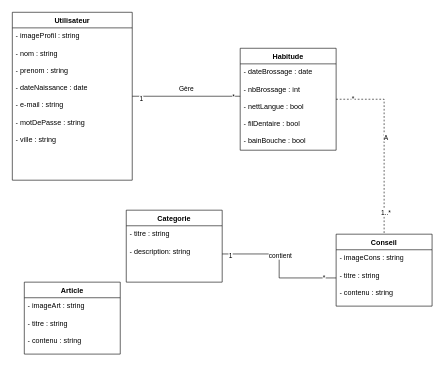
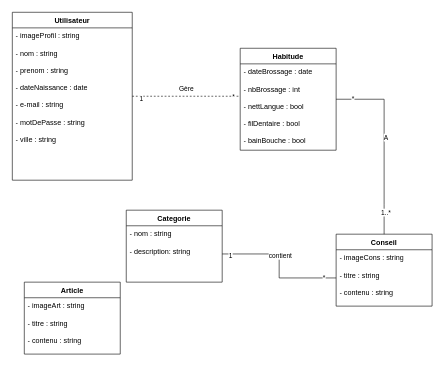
  <mxCell id="0" />
  <mxCell id="1" parent="0" />
  <mxCell id="2" value="Utilisateur" style="swimlane;fontStyle=1;align=center;verticalAlign=top;childLayout=stackLayout;horizontal=1;startSize=26;horizontalStack=0;resizeParent=1;resizeParentMax=0;resizeLast=0;collapsible=1;marginBottom=0;whiteSpace=wrap;html=1;" parent="1" vertex="1"><mxGeometry x="20" y="20" width="200" height="280" as="geometry" /></mxCell>
  <mxCell id="3" value="- imageProfil : string&lt;br&gt;&lt;font style=&quot;font-size: 6px;&quot;&gt;&lt;br&gt;&lt;/font&gt;- nom : string&lt;br&gt;&lt;font style=&quot;font-size: 8px;&quot;&gt;&lt;br&gt;&lt;/font&gt;- prenom : string&lt;br&gt;&lt;br&gt;- dateNaissance : date&lt;br&gt;&lt;br&gt;- e-mail : string&lt;br&gt;&lt;br&gt;- motDePasse : string&lt;br&gt;&lt;br&gt;- ville : string" style="text;strokeColor=none;fillColor=none;align=left;verticalAlign=top;spacingLeft=4;spacingRight=4;overflow=hidden;rotatable=0;points=[[0,0.5],[1,0.5]];portConstraint=eastwest;whiteSpace=wrap;html=1;" parent="2" vertex="1"><mxGeometry y="26" width="200" height="254" as="geometry" /></mxCell>
  <mxCell id="4" value="Habitude" style="swimlane;fontStyle=1;align=center;verticalAlign=top;childLayout=stackLayout;horizontal=1;startSize=26;horizontalStack=0;resizeParent=1;resizeParentMax=0;resizeLast=0;collapsible=1;marginBottom=0;whiteSpace=wrap;html=1;" parent="1" vertex="1"><mxGeometry x="400" y="80" width="160" height="170" as="geometry" /></mxCell>
  <mxCell id="5" value="- dateBrossage : date&lt;br&gt;&lt;br&gt;- nbBrossage : int&lt;br&gt;&lt;br&gt;- nettLangue : bool&lt;br&gt;&lt;br&gt;- filDentaire : bool&lt;br&gt;&lt;br&gt;- bainBouche : bool" style="text;strokeColor=none;fillColor=none;align=left;verticalAlign=top;spacingLeft=4;spacingRight=4;overflow=hidden;rotatable=0;points=[[0,0.5],[1,0.5]];portConstraint=eastwest;whiteSpace=wrap;html=1;" parent="4" vertex="1"><mxGeometry y="26" width="160" height="144" as="geometry" /></mxCell>
  <mxCell id="6" value="Conseil" style="swimlane;fontStyle=1;align=center;verticalAlign=top;childLayout=stackLayout;horizontal=1;startSize=26;horizontalStack=0;resizeParent=1;resizeParentMax=0;resizeLast=0;collapsible=1;marginBottom=0;whiteSpace=wrap;html=1;" parent="1" vertex="1"><mxGeometry x="560" y="390" width="160" height="120" as="geometry" /></mxCell>
  <mxCell id="7" value="- imageCons : string&lt;br&gt;&lt;br&gt;- titre : string&lt;br&gt;&lt;br&gt;- contenu : string" style="text;strokeColor=none;fillColor=none;align=left;verticalAlign=top;spacingLeft=4;spacingRight=4;overflow=hidden;rotatable=0;points=[[0,0.5],[1,0.5]];portConstraint=eastwest;whiteSpace=wrap;html=1;" parent="6" vertex="1"><mxGeometry y="26" width="160" height="94" as="geometry" /></mxCell>
  <mxCell id="8" value="Article" style="swimlane;fontStyle=1;align=center;verticalAlign=top;childLayout=stackLayout;horizontal=1;startSize=26;horizontalStack=0;resizeParent=1;resizeParentMax=0;resizeLast=0;collapsible=1;marginBottom=0;whiteSpace=wrap;html=1;" parent="1" vertex="1"><mxGeometry x="40" y="470" width="160" height="120" as="geometry" /></mxCell>
  <mxCell id="9" value="- imageArt : string&lt;br&gt;&lt;br&gt;- titre : string&lt;br&gt;&lt;br&gt;- contenu : string" style="text;strokeColor=none;fillColor=none;align=left;verticalAlign=top;spacingLeft=4;spacingRight=4;overflow=hidden;rotatable=0;points=[[0,0.5],[1,0.5]];portConstraint=eastwest;whiteSpace=wrap;html=1;" parent="8" vertex="1"><mxGeometry y="26" width="160" height="94" as="geometry" /></mxCell>
- <mxCell id="10" value="Gère" style="endArrow=none;html=1;endSize=12;startArrow=none;startSize=14;startFill=0;edgeStyle=orthogonalEdgeStyle;align=center;verticalAlign=bottom;endFill=0;rounded=0;" parent="1" source="2" target="4" edge="1"><mxGeometry x="0.004" y="3" relative="1" as="geometry"><mxPoint x="140" y="197" as="sourcePoint" /><mxPoint x="345" y="290" as="targetPoint" /><Array as="points"><mxPoint x="410" y="150" /><mxPoint x="410" y="150" /></Array><mxPoint as="offset" /></mxGeometry></mxCell>
+ <mxCell id="10" value="Gère" style="endArrow=none;html=1;endSize=12;startArrow=none;startSize=14;startFill=0;edgeStyle=orthogonalEdgeStyle;align=center;verticalAlign=bottom;endFill=0;rounded=0;dashed=1;" parent="1" source="2" target="4" edge="1"><mxGeometry x="0.004" y="3" relative="1" as="geometry"><mxPoint x="140" y="197" as="sourcePoint" /><mxPoint x="345" y="290" as="targetPoint" /><Array as="points"><mxPoint x="410" y="150" /><mxPoint x="410" y="150" /></Array><mxPoint as="offset" /></mxGeometry></mxCell>
  <mxCell id="11" value="*" style="edgeLabel;html=1;align=center;verticalAlign=middle;resizable=0;points=[];" parent="10" vertex="1" connectable="0"><mxGeometry x="0.867" relative="1" as="geometry"><mxPoint as="offset" /></mxGeometry></mxCell>
  <mxCell id="12" value="1" style="edgeLabel;html=1;align=center;verticalAlign=middle;resizable=0;points=[];" parent="10" vertex="1" connectable="0"><mxGeometry x="-0.847" y="-4" relative="1" as="geometry"><mxPoint as="offset" /></mxGeometry></mxCell>
- <mxCell id="13" value="A" style="endArrow=none;html=1;endSize=12;startArrow=none;startSize=14;startFill=0;edgeStyle=orthogonalEdgeStyle;align=center;verticalAlign=bottom;endFill=0;rounded=0;dashed=1;" parent="1" source="4" target="6" edge="1"><mxGeometry x="0.004" y="3" relative="1" as="geometry"><mxPoint x="520" y="307" as="sourcePoint" /><mxPoint x="600" y="360" as="targetPoint" /><Array as="points"><mxPoint x="640" y="340" /><mxPoint x="640" y="340" /></Array><mxPoint as="offset" /></mxGeometry></mxCell>
+ <mxCell id="13" value="A" style="endArrow=none;html=1;endSize=12;startArrow=none;startSize=14;startFill=0;edgeStyle=orthogonalEdgeStyle;align=center;verticalAlign=bottom;endFill=0;rounded=0;" parent="1" source="4" target="6" edge="1"><mxGeometry x="0.004" y="3" relative="1" as="geometry"><mxPoint x="520" y="307" as="sourcePoint" /><mxPoint x="600" y="360" as="targetPoint" /><Array as="points"><mxPoint x="640" y="340" /><mxPoint x="640" y="340" /></Array><mxPoint as="offset" /></mxGeometry></mxCell>
  <mxCell id="14" value="1..*" style="edgeLabel;html=1;align=center;verticalAlign=middle;resizable=0;points=[];" parent="13" vertex="1" connectable="0"><mxGeometry x="0.823" y="2" relative="1" as="geometry"><mxPoint y="-10" as="offset" /></mxGeometry></mxCell>
  <mxCell id="15" value="*" style="edgeLabel;html=1;align=center;verticalAlign=middle;resizable=0;points=[];" parent="13" vertex="1" connectable="0"><mxGeometry x="-0.809" y="2" relative="1" as="geometry"><mxPoint x="-2" as="offset" /></mxGeometry></mxCell>
  <mxCell id="16" value="Categorie" style="swimlane;fontStyle=1;align=center;verticalAlign=top;childLayout=stackLayout;horizontal=1;startSize=26;horizontalStack=0;resizeParent=1;resizeParentMax=0;resizeLast=0;collapsible=1;marginBottom=0;whiteSpace=wrap;html=1;" parent="1" vertex="1"><mxGeometry x="210" y="350" width="160" height="120" as="geometry" /></mxCell>
- <mxCell id="17" value="- titre : string&lt;br&gt;&lt;br&gt;- description: string" style="text;strokeColor=none;fillColor=none;align=left;verticalAlign=top;spacingLeft=4;spacingRight=4;overflow=hidden;rotatable=0;points=[[0,0.5],[1,0.5]];portConstraint=eastwest;whiteSpace=wrap;html=1;" parent="16" vertex="1"><mxGeometry y="26" width="160" height="94" as="geometry" /></mxCell>
+ <mxCell id="17" value="- nom : string&lt;br&gt;&lt;br&gt;- description: string" style="text;strokeColor=none;fillColor=none;align=left;verticalAlign=top;spacingLeft=4;spacingRight=4;overflow=hidden;rotatable=0;points=[[0,0.5],[1,0.5]];portConstraint=eastwest;whiteSpace=wrap;html=1;" parent="16" vertex="1"><mxGeometry y="26" width="160" height="94" as="geometry" /></mxCell>
  <mxCell id="18" value="" style="edgeStyle=orthogonalEdgeStyle;rounded=0;orthogonalLoop=1;jettySize=auto;html=1;endArrow=none;endFill=0;" parent="1" source="17" target="7" edge="1"><mxGeometry relative="1" as="geometry" /></mxCell>
  <mxCell id="19" value="*" style="edgeLabel;html=1;align=center;verticalAlign=middle;resizable=0;points=[];" parent="18" vertex="1" connectable="0"><mxGeometry x="0.814" y="1" relative="1" as="geometry"><mxPoint as="offset" /></mxGeometry></mxCell>
  <mxCell id="20" value="1" style="edgeLabel;html=1;align=center;verticalAlign=middle;resizable=0;points=[];" parent="18" vertex="1" connectable="0"><mxGeometry x="-0.887" y="-3" relative="1" as="geometry"><mxPoint as="offset" /></mxGeometry></mxCell>
  <mxCell id="21" value="contient" style="edgeLabel;html=1;align=center;verticalAlign=middle;resizable=0;points=[];" parent="18" vertex="1" connectable="0"><mxGeometry x="-0.157" y="1" relative="1" as="geometry"><mxPoint as="offset" /></mxGeometry></mxCell>
